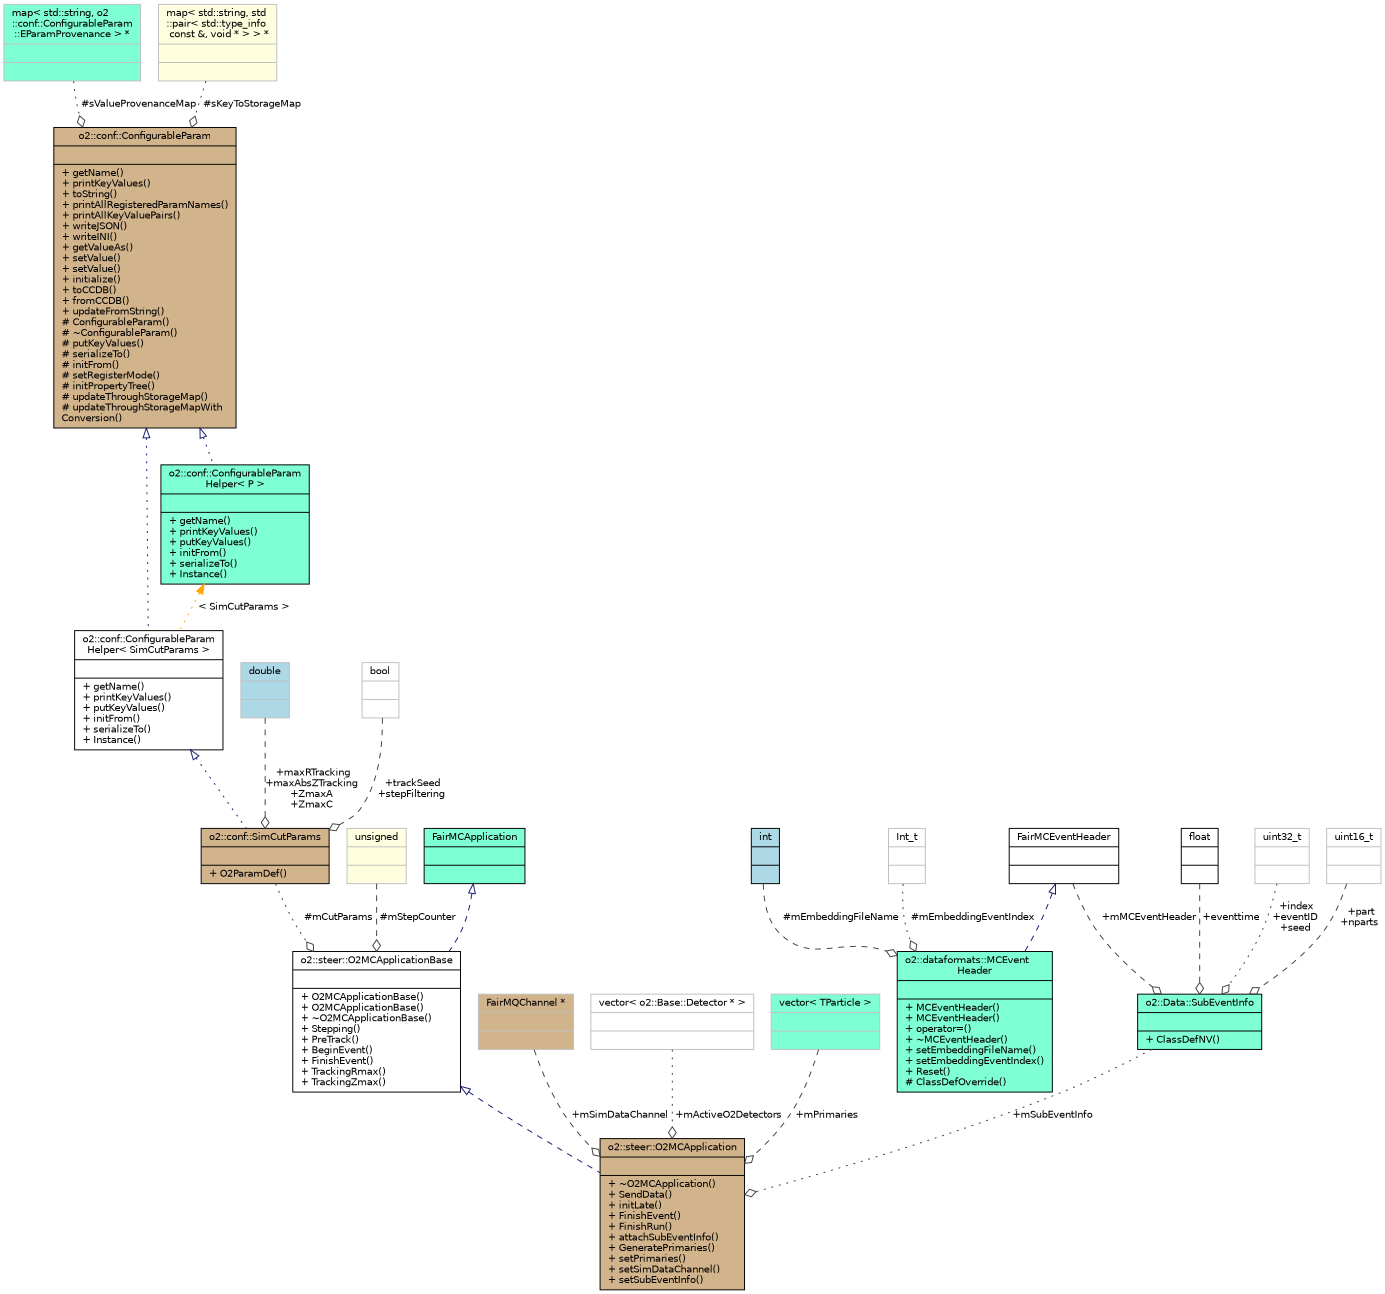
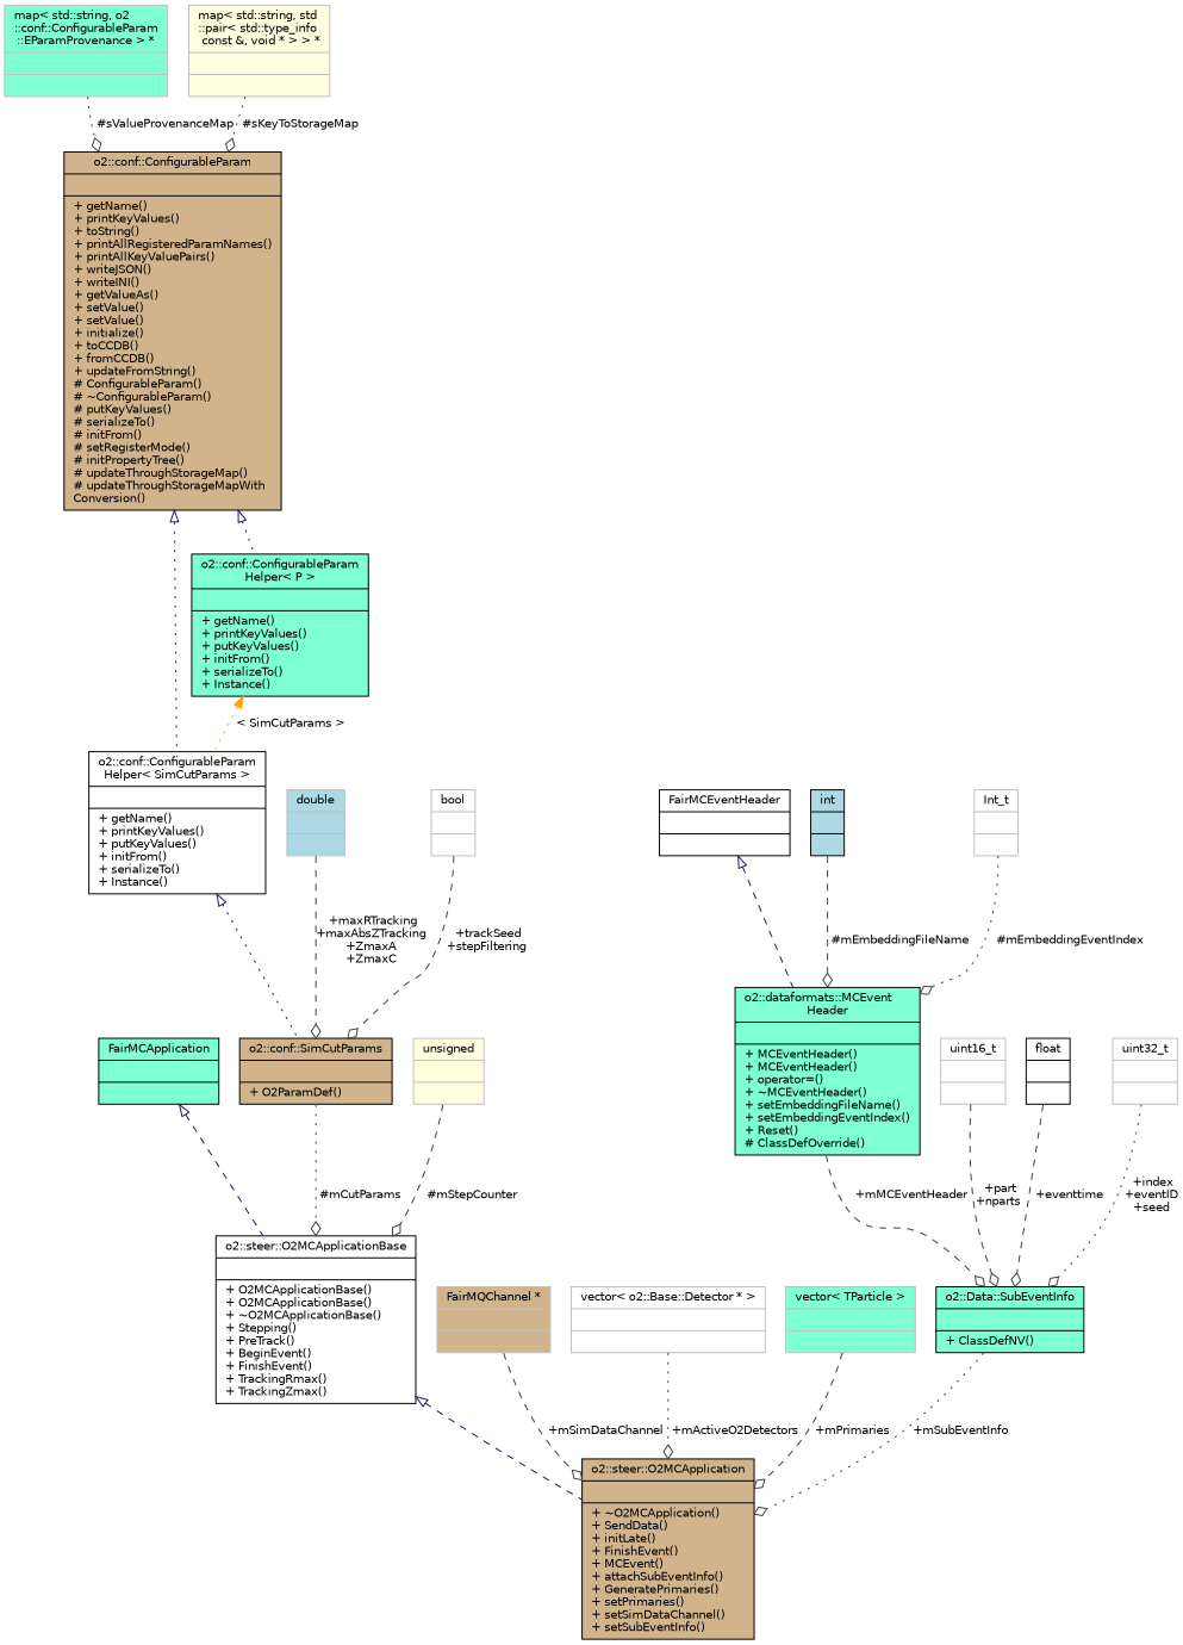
  digraph {
    node [color=black fillcolor=white fontname=Helvetica fontsize=10 shape=record style=filled]
    edge [color=grey25 fontname=Helvetica fontsize=10 labelfontname=Helvetica labelfontsize=10 style=dashed arrowhead=odiamond]
-   n1 [fillcolor=tan fontcolor=black height=0.2 label="{o2::steer::O2MCApplication\n||+ ~O2MCApplication()\l+ SendData()\l+ initLate()\l+ FinishEvent()\l+ FinishRun()\l+ attachSubEventInfo()\l+ GeneratePrimaries()\l+ setPrimaries()\l+ setSimDataChannel()\l+ setSubEventInfo()\l}" width=0.4]
+   n1 [fillcolor=tan fontcolor=black height=0.2 label="{o2::steer::O2MCApplication\n||+ ~O2MCApplication()\l+ SendData()\l+ initLate()\l+ FinishEvent()\l+ MCEvent()\l+ attachSubEventInfo()\l+ GeneratePrimaries()\l+ setPrimaries()\l+ setSimDataChannel()\l+ setSubEventInfo()\l}" width=0.4]
    n2 [height=0.2 label="{o2::steer::O2MCApplicationBase\n||+ O2MCApplicationBase()\l+ O2MCApplicationBase()\l+ ~O2MCApplicationBase()\l+ Stepping()\l+ PreTrack()\l+ BeginEvent()\l+ FinishEvent()\l+ TrackingRmax()\l+ TrackingZmax()\l}" width=0.4]
    n3 [fillcolor=aquamarine height=0.2 label="{FairMCApplication\n||}" width=0.4]
    n4 [fillcolor=tan height=0.2 label="{o2::conf::SimCutParams\n||+ O2ParamDef()\l}" width=0.4]
    n5 [height=0.2 label="{o2::conf::ConfigurableParam\lHelper\< SimCutParams \>\n||+ getName()\l+ printKeyValues()\l+ putKeyValues()\l+ initFrom()\l+ serializeTo()\l+ Instance()\l}" width=0.4]
    n6 [fillcolor=tan height=0.2 label="{o2::conf::ConfigurableParam\n||+ getName()\l+ printKeyValues()\l+ toString()\l+ printAllRegisteredParamNames()\l+ printAllKeyValuePairs()\l+ writeJSON()\l+ writeINI()\l+ getValueAs()\l+ setValue()\l+ setValue()\l+ initialize()\l+ toCCDB()\l+ fromCCDB()\l+ updateFromString()\l# ConfigurableParam()\l# ~ConfigurableParam()\l# putKeyValues()\l# serializeTo()\l# initFrom()\l# setRegisterMode()\l# initPropertyTree()\l# updateThroughStorageMap()\l# updateThroughStorageMapWith\lConversion()\l}" width=0.4]
    n7 [fillcolor=aquamarine height=0.2 label="{o2::conf::ConfigurableParam\lHelper\< P \>\n||+ getName()\l+ printKeyValues()\l+ putKeyValues()\l+ initFrom()\l+ serializeTo()\l+ Instance()\l}" width=0.4]
    n8 [color=grey75 fillcolor=aquamarine height=0.2 label="{map\< std::string, o2\l::conf::ConfigurableParam\l::EParamProvenance \> *\n||}" width=0.4]
    n9 [color=grey75 fillcolor=lightyellow height=0.2 label="{map\< std::string, std\l::pair\< std::type_info\l const &, void * \> \> *\n||}" width=0.4]
    n10 [color=grey75 fillcolor=lightblue height=0.2 label="{double\n||}" width=0.4]
    n11 [color=grey75 height=0.2 label="{bool\n||}" width=0.4]
    n12 [color=grey75 fillcolor=lightyellow height=0.2 label="{unsigned\n||}" width=0.4]
    n13 [color=grey75 fillcolor=tan height=0.2 label="{FairMQChannel *\n||}" width=0.4]
    n14 [color=grey75 height=0.2 label="{vector\< o2::Base::Detector * \>\n||}" width=0.4]
    n15 [color=grey75 fillcolor=aquamarine height=0.2 label="{vector\< TParticle \>\n||}" width=0.4]
    n16 [fillcolor=aquamarine height=0.2 label="{o2::Data::SubEventInfo\n||+ ClassDefNV()\l}" width=0.4]
    n17 [fillcolor=aquamarine height=0.2 label="{o2::dataformats::MCEvent\lHeader\n||+ MCEventHeader()\l+ MCEventHeader()\l+ operator=()\l+ ~MCEventHeader()\l+ setEmbeddingFileName()\l+ setEmbeddingEventIndex()\l+ Reset()\l# ClassDefOverride()\l}" width=0.4]
    n18 [height=0.2 label="{FairMCEventHeader\n||}" width=0.4]
    n19 [fillcolor=lightblue height=0.2 label="{int\n||}" width=0.4]
    n20 [color=grey75 height=0.2 label="{Int_t\n||}" width=0.4]
    n21 [color=grey75 height=0.2 label="{uint16_t\n||}" width=0.4]
    n22 [height=0.2 label="{float\n||}" width=0.4]
    n23 [color=grey75 height=0.2 label="{uint32_t\n||}" width=0.4]
    n2 -> n1 [arrowtail=onormal color=midnightblue dir=back arrowhead=""]
    n3 -> n2 [arrowtail=onormal color=midnightblue dir=back arrowhead=""]
    n4 -> n2 [label=" #mCutParams" style=dotted]
    n5 -> n4 [arrowtail=onormal color=midnightblue dir=back style=dotted arrowhead=""]
    n6 -> n5 [arrowtail=onormal color=midnightblue dir=back style=dotted arrowhead=""]
    n6 -> n7 [arrowtail=onormal color=midnightblue dir=back style=dotted arrowhead=""]
    n7 -> n5 [color=orange dir=back label=" \< SimCutParams \>" style=dotted arrowhead=""]
    n8 -> n6 [label=" #sValueProvenanceMap" style=dotted]
    n9 -> n6 [label=" #sKeyToStorageMap" style=dotted]
    n10 -> n4 [label=" +maxRTracking\n+maxAbsZTracking\n+ZmaxA\n+ZmaxC"]
    n11 -> n4 [label=" +trackSeed\n+stepFiltering"]
    n12 -> n2 [label=" #mStepCounter"]
    n13 -> n1 [label=" +mSimDataChannel"]
    n14 -> n1 [label=" +mActiveO2Detectors" style=dotted]
    n15 -> n1 [label=" +mPrimaries"]
    n16 -> n1 [label=" +mSubEventInfo" style=dotted]
-   n18 -> n16 [label=" +mMCEventHeader"]
+   n17 -> n16 [label=" +mMCEventHeader"]
    n18 -> n17 [arrowtail=onormal color=midnightblue dir=back arrowhead=""]
    n19 -> n17 [label=" #mEmbeddingFileName"]
    n20 -> n17 [label=" #mEmbeddingEventIndex" style=dotted]
    n21 -> n16 [label=" +part\n+nparts"]
    n22 -> n16 [label=" +eventtime"]
    n23 -> n16 [label=" +index\n+eventID\n+seed" style=dotted]
  }
